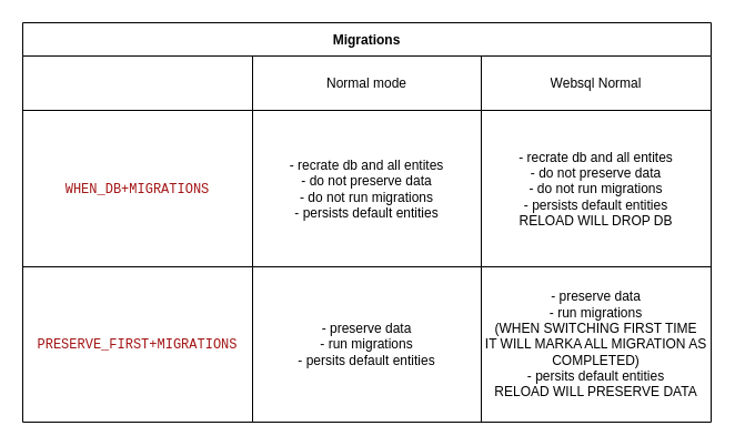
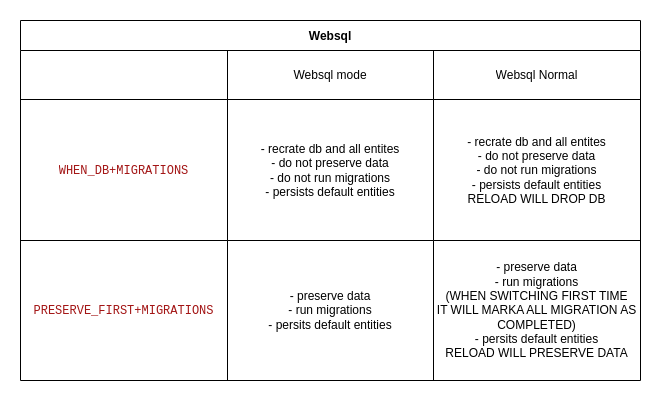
  <mxCell id="0" />
  <mxCell id="1" parent="0" />
- <mxCell id="2" value="Migrations" style="shape=table;startSize=30;container=1;collapsible=0;childLayout=tableLayout;fontStyle=1;align=center;gradientColor=none;" parent="1" vertex="1"><mxGeometry x="20" width="620" height="360" as="geometry" y="20" /></mxCell>
+ <mxCell id="2" value="Websql" style="shape=table;startSize=30;container=1;collapsible=0;childLayout=tableLayout;fontStyle=1;align=center;gradientColor=none;" parent="1" vertex="1"><mxGeometry x="20" width="620" height="360" as="geometry" y="20" /></mxCell>
  <mxCell id="3" value="" style="shape=tableRow;horizontal=0;startSize=0;swimlaneHead=0;swimlaneBody=0;top=0;left=0;bottom=0;right=0;collapsible=0;dropTarget=0;fillColor=none;points=[[0,0.5],[1,0.5]];portConstraint=eastwest;" parent="2" vertex="1"><mxGeometry y="30" width="620" height="49" as="geometry" /></mxCell>
  <mxCell id="4" value="" style="shape=partialRectangle;html=1;whiteSpace=wrap;connectable=0;fillColor=none;top=0;left=0;bottom=0;right=0;overflow=hidden;" parent="3" vertex="1"><mxGeometry width="207" height="49" as="geometry"><mxRectangle width="207" height="49" as="alternateBounds" /></mxGeometry></mxCell>
- <mxCell id="5" value="Normal mode" style="shape=partialRectangle;html=1;whiteSpace=wrap;connectable=0;fillColor=none;top=0;left=0;bottom=0;right=0;overflow=hidden;" parent="3" vertex="1"><mxGeometry x="207" width="206" height="49" as="geometry"><mxRectangle width="206" height="49" as="alternateBounds" /></mxGeometry></mxCell>
+ <mxCell id="5" value="Websql mode" style="shape=partialRectangle;html=1;whiteSpace=wrap;connectable=0;fillColor=none;top=0;left=0;bottom=0;right=0;overflow=hidden;" parent="3" vertex="1"><mxGeometry x="207" width="206" height="49" as="geometry"><mxRectangle width="206" height="49" as="alternateBounds" /></mxGeometry></mxCell>
  <mxCell id="6" value="Websql Normal&lt;br&gt;" style="shape=partialRectangle;html=1;whiteSpace=wrap;connectable=0;fillColor=none;top=0;left=0;bottom=0;right=0;overflow=hidden;" parent="3" vertex="1"><mxGeometry x="413" width="207" height="49" as="geometry"><mxRectangle width="207" height="49" as="alternateBounds" /></mxGeometry></mxCell>
  <mxCell id="7" value="" style="shape=tableRow;horizontal=0;startSize=0;swimlaneHead=0;swimlaneBody=0;top=0;left=0;bottom=0;right=0;collapsible=0;dropTarget=0;fillColor=none;points=[[0,0.5],[1,0.5]];portConstraint=eastwest;" parent="2" vertex="1"><mxGeometry y="79" width="620" height="141" as="geometry" /></mxCell>
  <mxCell id="8" value="&lt;div style=&quot;background-color: rgb(255, 255, 255); font-family: Menlo, Monaco, &amp;quot;Courier New&amp;quot;, monospace; line-height: 18px;&quot;&gt;&lt;span style=&quot;color: #a31515;&quot;&gt;WHEN_DB+MIGRATIONS&lt;/span&gt;&lt;/div&gt;" style="shape=partialRectangle;html=1;whiteSpace=wrap;connectable=0;fillColor=none;top=0;left=0;bottom=0;right=0;overflow=hidden;" parent="7" vertex="1"><mxGeometry width="207" height="141" as="geometry"><mxRectangle width="207" height="141" as="alternateBounds" /></mxGeometry></mxCell>
  <mxCell id="9" value="- recrate db and all entites&lt;br&gt;- do not preserve data&lt;br&gt;- do not run migrations&lt;br&gt;- persists default entities" style="shape=partialRectangle;html=1;whiteSpace=wrap;connectable=0;fillColor=none;top=0;left=0;bottom=0;right=0;overflow=hidden;" parent="7" vertex="1"><mxGeometry x="207" width="206" height="141" as="geometry"><mxRectangle width="206" height="141" as="alternateBounds" /></mxGeometry></mxCell>
  <mxCell id="10" value="- recrate db and all entites&lt;br style=&quot;border-color: var(--border-color);&quot;&gt;- do not preserve data&lt;br style=&quot;border-color: var(--border-color);&quot;&gt;- do not run migrations&lt;br style=&quot;border-color: var(--border-color);&quot;&gt;- persists default entities&lt;br&gt;RELOAD WILL DROP DB" style="shape=partialRectangle;html=1;whiteSpace=wrap;connectable=0;fillColor=none;top=0;left=0;bottom=0;right=0;overflow=hidden;" parent="7" vertex="1"><mxGeometry x="413" width="207" height="141" as="geometry"><mxRectangle width="207" height="141" as="alternateBounds" /></mxGeometry></mxCell>
  <mxCell id="11" value="" style="shape=tableRow;horizontal=0;startSize=0;swimlaneHead=0;swimlaneBody=0;top=0;left=0;bottom=0;right=0;collapsible=0;dropTarget=0;fillColor=none;points=[[0,0.5],[1,0.5]];portConstraint=eastwest;" parent="2" vertex="1"><mxGeometry y="220" width="620" height="140" as="geometry" /></mxCell>
  <mxCell id="12" value="&lt;div style=&quot;background-color: rgb(255, 255, 255); font-family: Menlo, Monaco, &amp;quot;Courier New&amp;quot;, monospace; line-height: 18px;&quot;&gt;&lt;span style=&quot;color: #a31515;&quot;&gt;PRESERVE_FIRST+MIGRATIONS&lt;/span&gt;&lt;/div&gt;" style="shape=partialRectangle;html=1;whiteSpace=wrap;connectable=0;fillColor=none;top=0;left=0;bottom=0;right=0;overflow=hidden;" parent="11" vertex="1"><mxGeometry width="207" height="140" as="geometry"><mxRectangle width="207" height="140" as="alternateBounds" /></mxGeometry></mxCell>
  <mxCell id="13" value="- preserve data&lt;br&gt;- run migrations&lt;br&gt;- persits default entities" style="shape=partialRectangle;html=1;whiteSpace=wrap;connectable=0;fillColor=none;top=0;left=0;bottom=0;right=0;overflow=hidden;" parent="11" vertex="1"><mxGeometry x="207" width="206" height="140" as="geometry"><mxRectangle width="206" height="140" as="alternateBounds" /></mxGeometry></mxCell>
  <mxCell id="14" value="- preserve data&lt;br style=&quot;border-color: var(--border-color);&quot;&gt;- run migrations&lt;br&gt;(WHEN SWITCHING FIRST TIME &lt;br&gt;IT WILL MARKA ALL MIGRATION AS COMPLETED)&lt;br style=&quot;border-color: var(--border-color);&quot;&gt;- persits default entities&lt;br&gt;RELOAD WILL PRESERVE DATA" style="shape=partialRectangle;html=1;whiteSpace=wrap;connectable=0;fillColor=none;top=0;left=0;bottom=0;right=0;overflow=hidden;" parent="11" vertex="1"><mxGeometry x="413" width="207" height="140" as="geometry"><mxRectangle width="207" height="140" as="alternateBounds" /></mxGeometry></mxCell>
